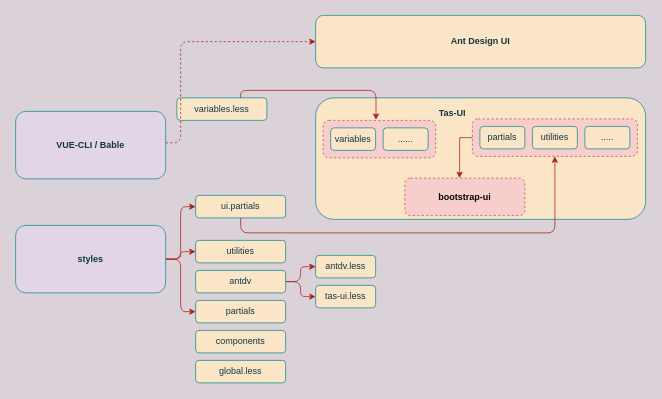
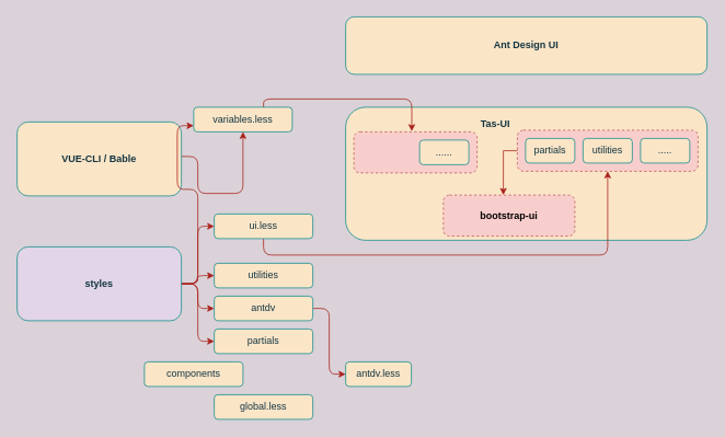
  <mxCell id="0" />
  <mxCell id="1" parent="0" />
  <mxCell id="2" value="Ant Design UI" style="whiteSpace=wrap;html=1;fillColor=#FAE5C7;strokeColor=#0F8B8D;fontColor=#143642;fontStyle=1;rounded=1;" parent="1" vertex="1"><mxGeometry x="420" y="20" width="440" height="70" as="geometry" /></mxCell>
  <mxCell id="3" value="" style="whiteSpace=wrap;html=1;fillColor=#FAE5C7;strokeColor=#0F8B8D;fontColor=#143642;fontStyle=0;rounded=1;" parent="1" vertex="1"><mxGeometry x="420" y="130" width="440" height="162" as="geometry" /></mxCell>
  <mxCell id="4" style="edgeStyle=orthogonalEdgeStyle;rounded=1;orthogonalLoop=1;jettySize=auto;html=1;entryX=0.47;entryY=-0.014;entryDx=0;entryDy=0;entryPerimeter=0;strokeColor=#A8201A;fillColor=#FAE5C7;fontColor=#143642;" parent="1" source="5" target="28" edge="1"><mxGeometry relative="1" as="geometry"><Array as="points"><mxPoint x="320" y="120" /><mxPoint x="501" y="120" /></Array></mxGeometry></mxCell>
  <mxCell id="5" value="variables.less" style="whiteSpace=wrap;html=1;fillColor=#FAE5C7;strokeColor=#0F8B8D;fontColor=#143642;rounded=1;" parent="1" vertex="1"><mxGeometry x="235" y="130" width="120" height="30" as="geometry" /></mxCell>
- <mxCell id="7" style="edgeStyle=orthogonalEdgeStyle;orthogonalLoop=1;jettySize=auto;html=1;fillColor=#FAE5C7;fontColor=#143642;strokeColor=#A8201A;dashed=1;" parent="1" source="8" target="2" edge="1"><mxGeometry relative="1" as="geometry"><Array as="points"><mxPoint x="240" y="190" /></Array></mxGeometry></mxCell>
- <mxCell id="8" value="VUE-CLI / Bable" style="whiteSpace=wrap;html=1;fillColor=#e1d5e7;strokeColor=#0F8B8D;fontColor=#143642;fontStyle=1;rounded=1;" parent="1" vertex="1"><mxGeometry x="20" y="148" width="200" height="90" as="geometry" /></mxCell>
- <mxCell id="9" style="edgeStyle=orthogonalEdgeStyle;orthogonalLoop=1;jettySize=auto;html=1;entryX=0;entryY=0.5;entryDx=0;entryDy=0;strokeColor=#A8201A;fillColor=#FAE5C7;fontColor=#143642;" parent="1" source="11" target="16" edge="1"><mxGeometry relative="1" as="geometry" /></mxCell>
+ <mxCell id="6" style="edgeStyle=orthogonalEdgeStyle;orthogonalLoop=1;jettySize=auto;html=1;fillColor=#FAE5C7;fontColor=#143642;strokeColor=#A8201A;" parent="1" source="8" target="5" edge="1"><mxGeometry relative="1" as="geometry"><Array as="points"><mxPoint x="240" y="190" /><mxPoint x="240" y="235" /></Array></mxGeometry></mxCell>
+ <mxCell id="8" value="VUE-CLI / Bable" style="whiteSpace=wrap;html=1;fillColor=#FAE5C7;strokeColor=#0F8B8D;fontColor=#143642;fontStyle=1;rounded=1;" parent="1" vertex="1"><mxGeometry x="20" y="148" width="200" height="90" as="geometry" /></mxCell>
  <mxCell id="10" style="edgeStyle=orthogonalEdgeStyle;orthogonalLoop=1;jettySize=auto;html=1;entryX=0;entryY=0.5;entryDx=0;entryDy=0;strokeColor=#A8201A;fillColor=#FAE5C7;fontColor=#143642;" parent="1" source="11" target="17" edge="1"><mxGeometry relative="1" as="geometry" /></mxCell>
  <mxCell id="11" value="antdv" style="whiteSpace=wrap;html=1;strokeColor=#0F8B8D;fillColor=#FAE5C7;fontColor=#143642;rounded=1;" parent="1" vertex="1"><mxGeometry x="260" y="360" width="120" height="30" as="geometry" /></mxCell>
  <mxCell id="12" value="partials" style="whiteSpace=wrap;html=1;strokeColor=#0F8B8D;fillColor=#FAE5C7;fontColor=#143642;rounded=1;" parent="1" vertex="1"><mxGeometry x="260" y="400" width="120" height="30" as="geometry" /></mxCell>
- <mxCell id="13" value="components" style="whiteSpace=wrap;html=1;strokeColor=#0F8B8D;fillColor=#FAE5C7;fontColor=#143642;rounded=1;" parent="1" vertex="1"><mxGeometry x="260" y="440" width="120" height="30" as="geometry" /></mxCell>
+ <mxCell id="13" value="components" style="whiteSpace=wrap;html=1;strokeColor=#0F8B8D;fillColor=#FAE5C7;fontColor=#143642;rounded=1;" parent="1" vertex="1"><mxGeometry x="175" y="440" width="120" height="30" as="geometry" /></mxCell>
  <mxCell id="14" value="global.less" style="whiteSpace=wrap;html=1;strokeColor=#0F8B8D;fillColor=#FAE5C7;fontColor=#143642;rounded=1;" parent="1" vertex="1"><mxGeometry x="260" y="480" width="120" height="30" as="geometry" /></mxCell>
  <mxCell id="15" value="utilities" style="whiteSpace=wrap;html=1;strokeColor=#0F8B8D;fillColor=#FAE5C7;fontColor=#143642;rounded=1;" parent="1" vertex="1"><mxGeometry x="260" y="320" width="120" height="30" as="geometry" /></mxCell>
- <mxCell id="16" value="tas-ui.less" style="whiteSpace=wrap;html=1;strokeColor=#0F8B8D;fillColor=#FAE5C7;fontColor=#143642;rounded=1;" parent="1" vertex="1"><mxGeometry x="420" y="380" width="80" height="30" as="geometry" /></mxCell>
- <mxCell id="17" value="antdv.less" style="whiteSpace=wrap;html=1;strokeColor=#0F8B8D;fillColor=#FAE5C7;fontColor=#143642;rounded=1;" parent="1" vertex="1"><mxGeometry x="420" y="340" width="80" height="30" as="geometry" /></mxCell>
+ <mxCell id="17" value="antdv.less" style="whiteSpace=wrap;html=1;strokeColor=#0F8B8D;fillColor=#FAE5C7;fontColor=#143642;rounded=1;" parent="1" vertex="1"><mxGeometry x="420" y="440" width="80" height="30" as="geometry" /></mxCell>
  <mxCell id="18" style="edgeStyle=orthogonalEdgeStyle;rounded=1;orthogonalLoop=1;jettySize=auto;html=1;entryX=0.5;entryY=1;entryDx=0;entryDy=0;fillColor=#FAE5C7;fontColor=#143642;strokeColor=#A8201A;" parent="1" source="19" target="32" edge="1"><mxGeometry relative="1" as="geometry"><Array as="points"><mxPoint x="320" y="310" /><mxPoint x="739" y="310" /></Array></mxGeometry></mxCell>
- <mxCell id="19" value="ui.partials" style="whiteSpace=wrap;html=1;fillColor=#FAE5C7;strokeColor=#0F8B8D;fontColor=#143642;rounded=1;" parent="1" vertex="1"><mxGeometry x="260" y="260" width="120" height="30" as="geometry" /></mxCell>
+ <mxCell id="19" value="ui.less" style="whiteSpace=wrap;html=1;fillColor=#FAE5C7;strokeColor=#0F8B8D;fontColor=#143642;rounded=1;" parent="1" vertex="1"><mxGeometry x="260" y="260" width="120" height="30" as="geometry" /></mxCell>
  <mxCell id="20" style="edgeStyle=orthogonalEdgeStyle;orthogonalLoop=1;jettySize=auto;html=1;entryX=0;entryY=0.5;entryDx=0;entryDy=0;strokeColor=#A8201A;fillColor=#FAE5C7;fontColor=#143642;" parent="1" source="25" target="19" edge="1"><mxGeometry relative="1" as="geometry" /></mxCell>
  <mxCell id="21" style="edgeStyle=orthogonalEdgeStyle;orthogonalLoop=1;jettySize=auto;html=1;entryX=0;entryY=0.5;entryDx=0;entryDy=0;strokeColor=#A8201A;fillColor=#FAE5C7;fontColor=#143642;" parent="1" source="25" target="15" edge="1"><mxGeometry relative="1" as="geometry" /></mxCell>
+ <mxCell id="22" style="edgeStyle=orthogonalEdgeStyle;orthogonalLoop=1;jettySize=auto;html=1;entryX=0;entryY=0.5;entryDx=0;entryDy=0;strokeColor=#A8201A;fillColor=#FAE5C7;fontColor=#143642;" parent="1" source="25" target="11" edge="1"><mxGeometry relative="1" as="geometry" /></mxCell>
  <mxCell id="23" style="edgeStyle=orthogonalEdgeStyle;orthogonalLoop=1;jettySize=auto;html=1;entryX=0;entryY=0.5;entryDx=0;entryDy=0;strokeColor=#A8201A;fillColor=#FAE5C7;fontColor=#143642;" parent="1" source="25" target="12" edge="1"><mxGeometry relative="1" as="geometry" /></mxCell>
+ <mxCell id="24" style="edgeStyle=orthogonalEdgeStyle;orthogonalLoop=1;jettySize=auto;html=1;entryX=0;entryY=0.75;entryDx=0;entryDy=0;fillColor=#FAE5C7;fontColor=#143642;strokeColor=#A8201A;" parent="1" source="25" target="5" edge="1"><mxGeometry relative="1" as="geometry" /></mxCell>
  <mxCell id="25" value="styles" style="whiteSpace=wrap;html=1;fillColor=#e1d5e7;strokeColor=#0F8B8D;fontColor=#143642;fontStyle=1;rounded=1;" parent="1" vertex="1"><mxGeometry x="20" y="300" width="200" height="90" as="geometry" /></mxCell>
  <mxCell id="26" value="&lt;b&gt;Tas-UI&lt;/b&gt;" style="text;html=1;align=center;verticalAlign=middle;resizable=0;points=[];autosize=1;fontColor=#143642;" parent="1" vertex="1"><mxGeometry x="577" y="140" width="50" height="20" as="geometry" /></mxCell>
  <mxCell id="27" value="" style="group" parent="1" vertex="1" connectable="0"><mxGeometry x="430" y="160" width="150" height="50" as="geometry" /></mxCell>
  <mxCell id="28" value="" style="whiteSpace=wrap;html=1;fillColor=#f8cecc;strokeColor=#b85450;rounded=1;dashed=1;" parent="27" vertex="1"><mxGeometry width="150" height="50" as="geometry" /></mxCell>
- <mxCell id="29" value="variables" style="whiteSpace=wrap;html=1;fillColor=#FAE5C7;strokeColor=#0F8B8D;fontColor=#143642;rounded=1;" parent="27" vertex="1"><mxGeometry x="10" y="10" width="60" height="30" as="geometry" /></mxCell>
  <mxCell id="30" value="......" style="whiteSpace=wrap;html=1;fillColor=#FAE5C7;strokeColor=#0F8B8D;fontColor=#143642;rounded=1;" parent="27" vertex="1"><mxGeometry x="80" y="10" width="60" height="30" as="geometry" /></mxCell>
  <mxCell id="31" value="" style="group" parent="1" vertex="1" connectable="0"><mxGeometry x="629" y="158" width="220" height="50" as="geometry" /></mxCell>
  <mxCell id="32" value="" style="whiteSpace=wrap;html=1;fillColor=#f8cecc;strokeColor=#b85450;rounded=1;dashed=1;" parent="31" vertex="1"><mxGeometry width="220" height="50" as="geometry" /></mxCell>
  <mxCell id="33" value="partials" style="whiteSpace=wrap;html=1;fillColor=#FAE5C7;strokeColor=#0F8B8D;fontColor=#143642;rounded=1;" parent="31" vertex="1"><mxGeometry x="10" y="10" width="60" height="30" as="geometry" /></mxCell>
  <mxCell id="34" value="utilities" style="whiteSpace=wrap;html=1;fillColor=#FAE5C7;strokeColor=#0F8B8D;fontColor=#143642;rounded=1;" parent="31" vertex="1"><mxGeometry x="80" y="10" width="60" height="30" as="geometry" /></mxCell>
  <mxCell id="35" value="....." style="whiteSpace=wrap;html=1;fillColor=#FAE5C7;strokeColor=#0F8B8D;fontColor=#143642;rounded=1;" parent="31" vertex="1"><mxGeometry x="150" y="10" width="60" height="30" as="geometry" /></mxCell>
  <mxCell id="36" value="" style="group" vertex="1" connectable="0" parent="1"><mxGeometry x="539" y="237" width="160" height="50" as="geometry" /></mxCell>
  <mxCell id="37" value="&lt;b&gt;bootstrap-ui&lt;/b&gt;" style="whiteSpace=wrap;html=1;fillColor=#f8cecc;strokeColor=#b85450;rounded=1;dashed=1;" vertex="1" parent="36"><mxGeometry width="160" height="50" as="geometry" /></mxCell>
  <mxCell id="38" style="edgeStyle=orthogonalEdgeStyle;rounded=0;orthogonalLoop=1;jettySize=auto;html=1;entryX=0.456;entryY=0;entryDx=0;entryDy=0;entryPerimeter=0;fillColor=#f8cecc;strokeColor=#A8201A;" edge="1" parent="1" source="32" target="37"><mxGeometry relative="1" as="geometry"><Array as="points"><mxPoint x="612" y="183" /></Array></mxGeometry></mxCell>
